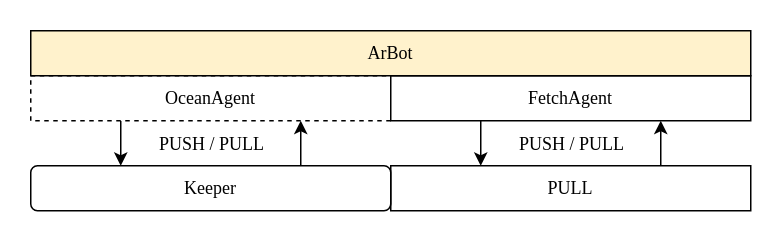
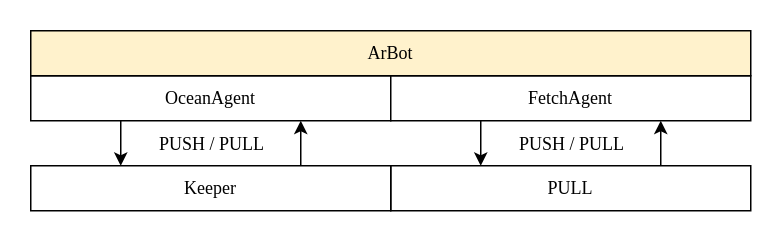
  <mxCell id="0" />
  <mxCell id="1" parent="0" />
  <mxCell id="2" style="edgeStyle=orthogonalEdgeStyle;rounded=0;orthogonalLoop=1;jettySize=auto;html=1;exitX=0.75;exitY=0;exitDx=0;exitDy=0;entryX=0.75;entryY=1;entryDx=0;entryDy=0;" parent="1" source="3" target="9" edge="1"><mxGeometry relative="1" as="geometry" /></mxCell>
  <mxCell id="3" value="PULL" style="rounded=0;whiteSpace=wrap;html=1;fontFamily=Avenir Next;" parent="1" vertex="1"><mxGeometry x="260" y="110" width="240" height="30" as="geometry" /></mxCell>
  <mxCell id="4" style="edgeStyle=orthogonalEdgeStyle;rounded=0;orthogonalLoop=1;jettySize=auto;html=1;exitX=0.75;exitY=0;exitDx=0;exitDy=0;entryX=0.75;entryY=1;entryDx=0;entryDy=0;" parent="1" source="5" target="7" edge="1"><mxGeometry relative="1" as="geometry" /></mxCell>
- <mxCell id="5" value="Keeper" style="whiteSpace=wrap;html=1;fontFamily=Avenir Next;rounded=1;" parent="1" vertex="1"><mxGeometry y="110" width="240" height="30" as="geometry" x="20" /></mxCell>
+ <mxCell id="5" value="Keeper" style="rounded=0;whiteSpace=wrap;html=1;fontFamily=Avenir Next;" parent="1" vertex="1"><mxGeometry y="110" width="240" height="30" as="geometry" x="20" /></mxCell>
  <mxCell id="6" style="edgeStyle=orthogonalEdgeStyle;rounded=0;orthogonalLoop=1;jettySize=auto;html=1;exitX=0.25;exitY=1;exitDx=0;exitDy=0;entryX=0.25;entryY=0;entryDx=0;entryDy=0;" parent="1" source="7" target="5" edge="1"><mxGeometry relative="1" as="geometry" /></mxCell>
- <mxCell id="7" value="OceanAgent" style="rounded=0;whiteSpace=wrap;html=1;fontFamily=Avenir Next;dashed=1;" parent="1" vertex="1"><mxGeometry y="50" width="240" height="30" as="geometry" x="20" /></mxCell>
+ <mxCell id="7" value="OceanAgent" style="rounded=0;whiteSpace=wrap;html=1;fontFamily=Avenir Next;" parent="1" vertex="1"><mxGeometry y="50" width="240" height="30" as="geometry" x="20" /></mxCell>
  <mxCell id="8" style="edgeStyle=orthogonalEdgeStyle;rounded=0;orthogonalLoop=1;jettySize=auto;html=1;exitX=0.25;exitY=1;exitDx=0;exitDy=0;entryX=0.25;entryY=0;entryDx=0;entryDy=0;" parent="1" source="9" target="3" edge="1"><mxGeometry relative="1" as="geometry" /></mxCell>
  <mxCell id="9" value="FetchAgent" style="rounded=0;whiteSpace=wrap;html=1;fontFamily=Avenir Next;" parent="1" vertex="1"><mxGeometry x="260" y="50" width="240" height="30" as="geometry" /></mxCell>
  <mxCell id="10" value="&lt;div style=&quot;text-align: center&quot;&gt;&lt;span style=&quot;font-family: &amp;#34;avenir next&amp;#34;&quot;&gt;PUSH / PULL&lt;/span&gt;&lt;/div&gt;" style="text;html=1;resizable=0;points=[];autosize=1;align=left;verticalAlign=top;spacingTop=-4;" parent="1" vertex="1"><mxGeometry x="104" y="86" width="80" height="20" as="geometry" /></mxCell>
  <mxCell id="11" value="&lt;div style=&quot;text-align: center&quot;&gt;&lt;span style=&quot;font-family: &amp;#34;avenir next&amp;#34;&quot;&gt;PUSH / PULL&lt;/span&gt;&lt;/div&gt;" style="text;html=1;resizable=0;points=[];autosize=1;align=left;verticalAlign=top;spacingTop=-4;" parent="1" vertex="1"><mxGeometry x="344" y="86" width="80" height="20" as="geometry" /></mxCell>
  <mxCell id="12" value="ArBot" style="rounded=0;whiteSpace=wrap;html=1;fontFamily=Avenir Next;fillColor=#fff2cc;" parent="1" vertex="1"><mxGeometry width="480" height="30" as="geometry" x="20" y="20" /></mxCell>
